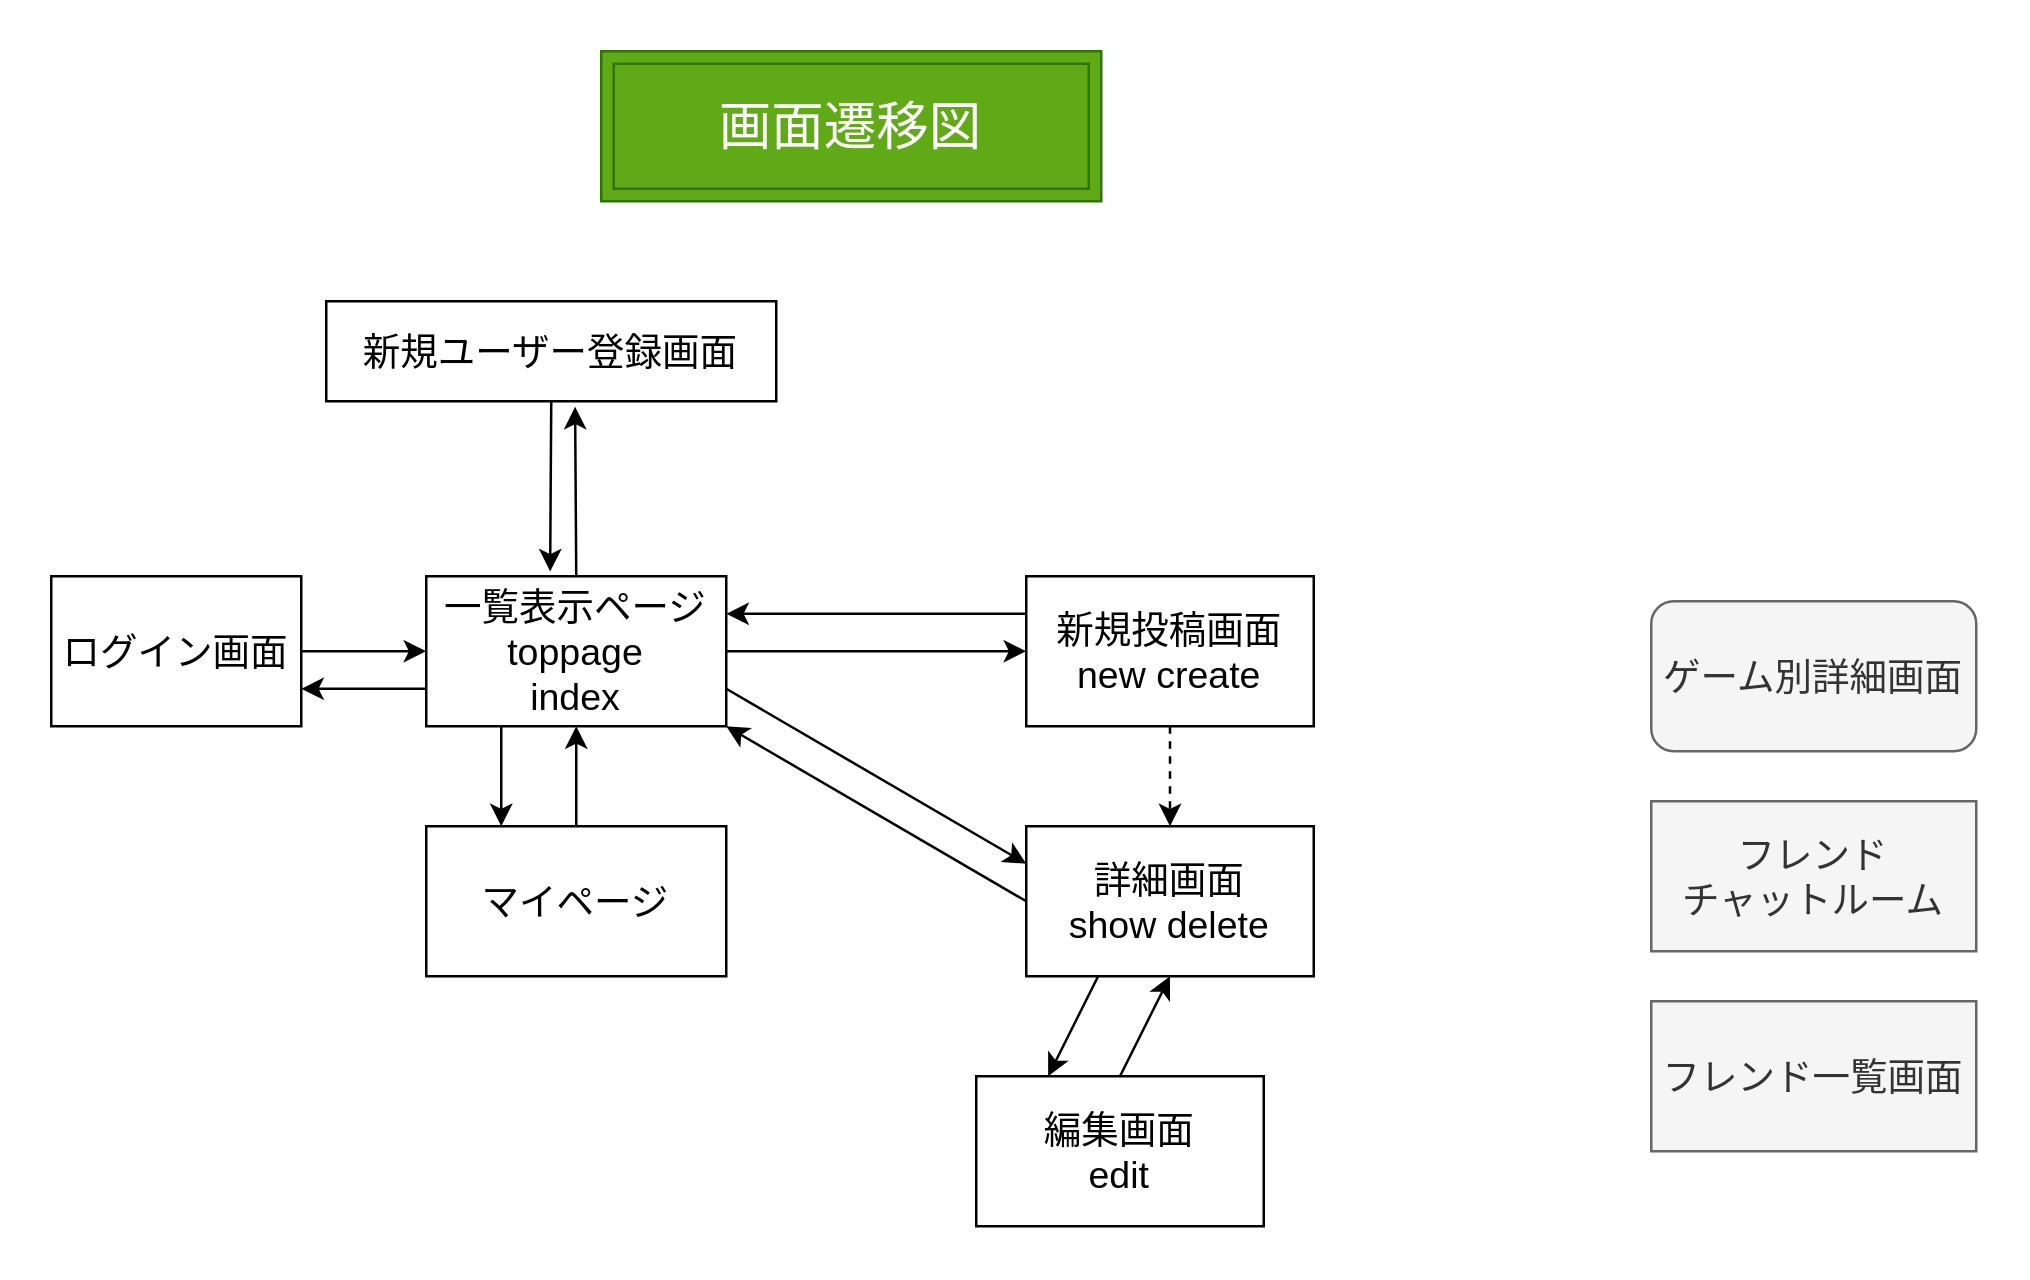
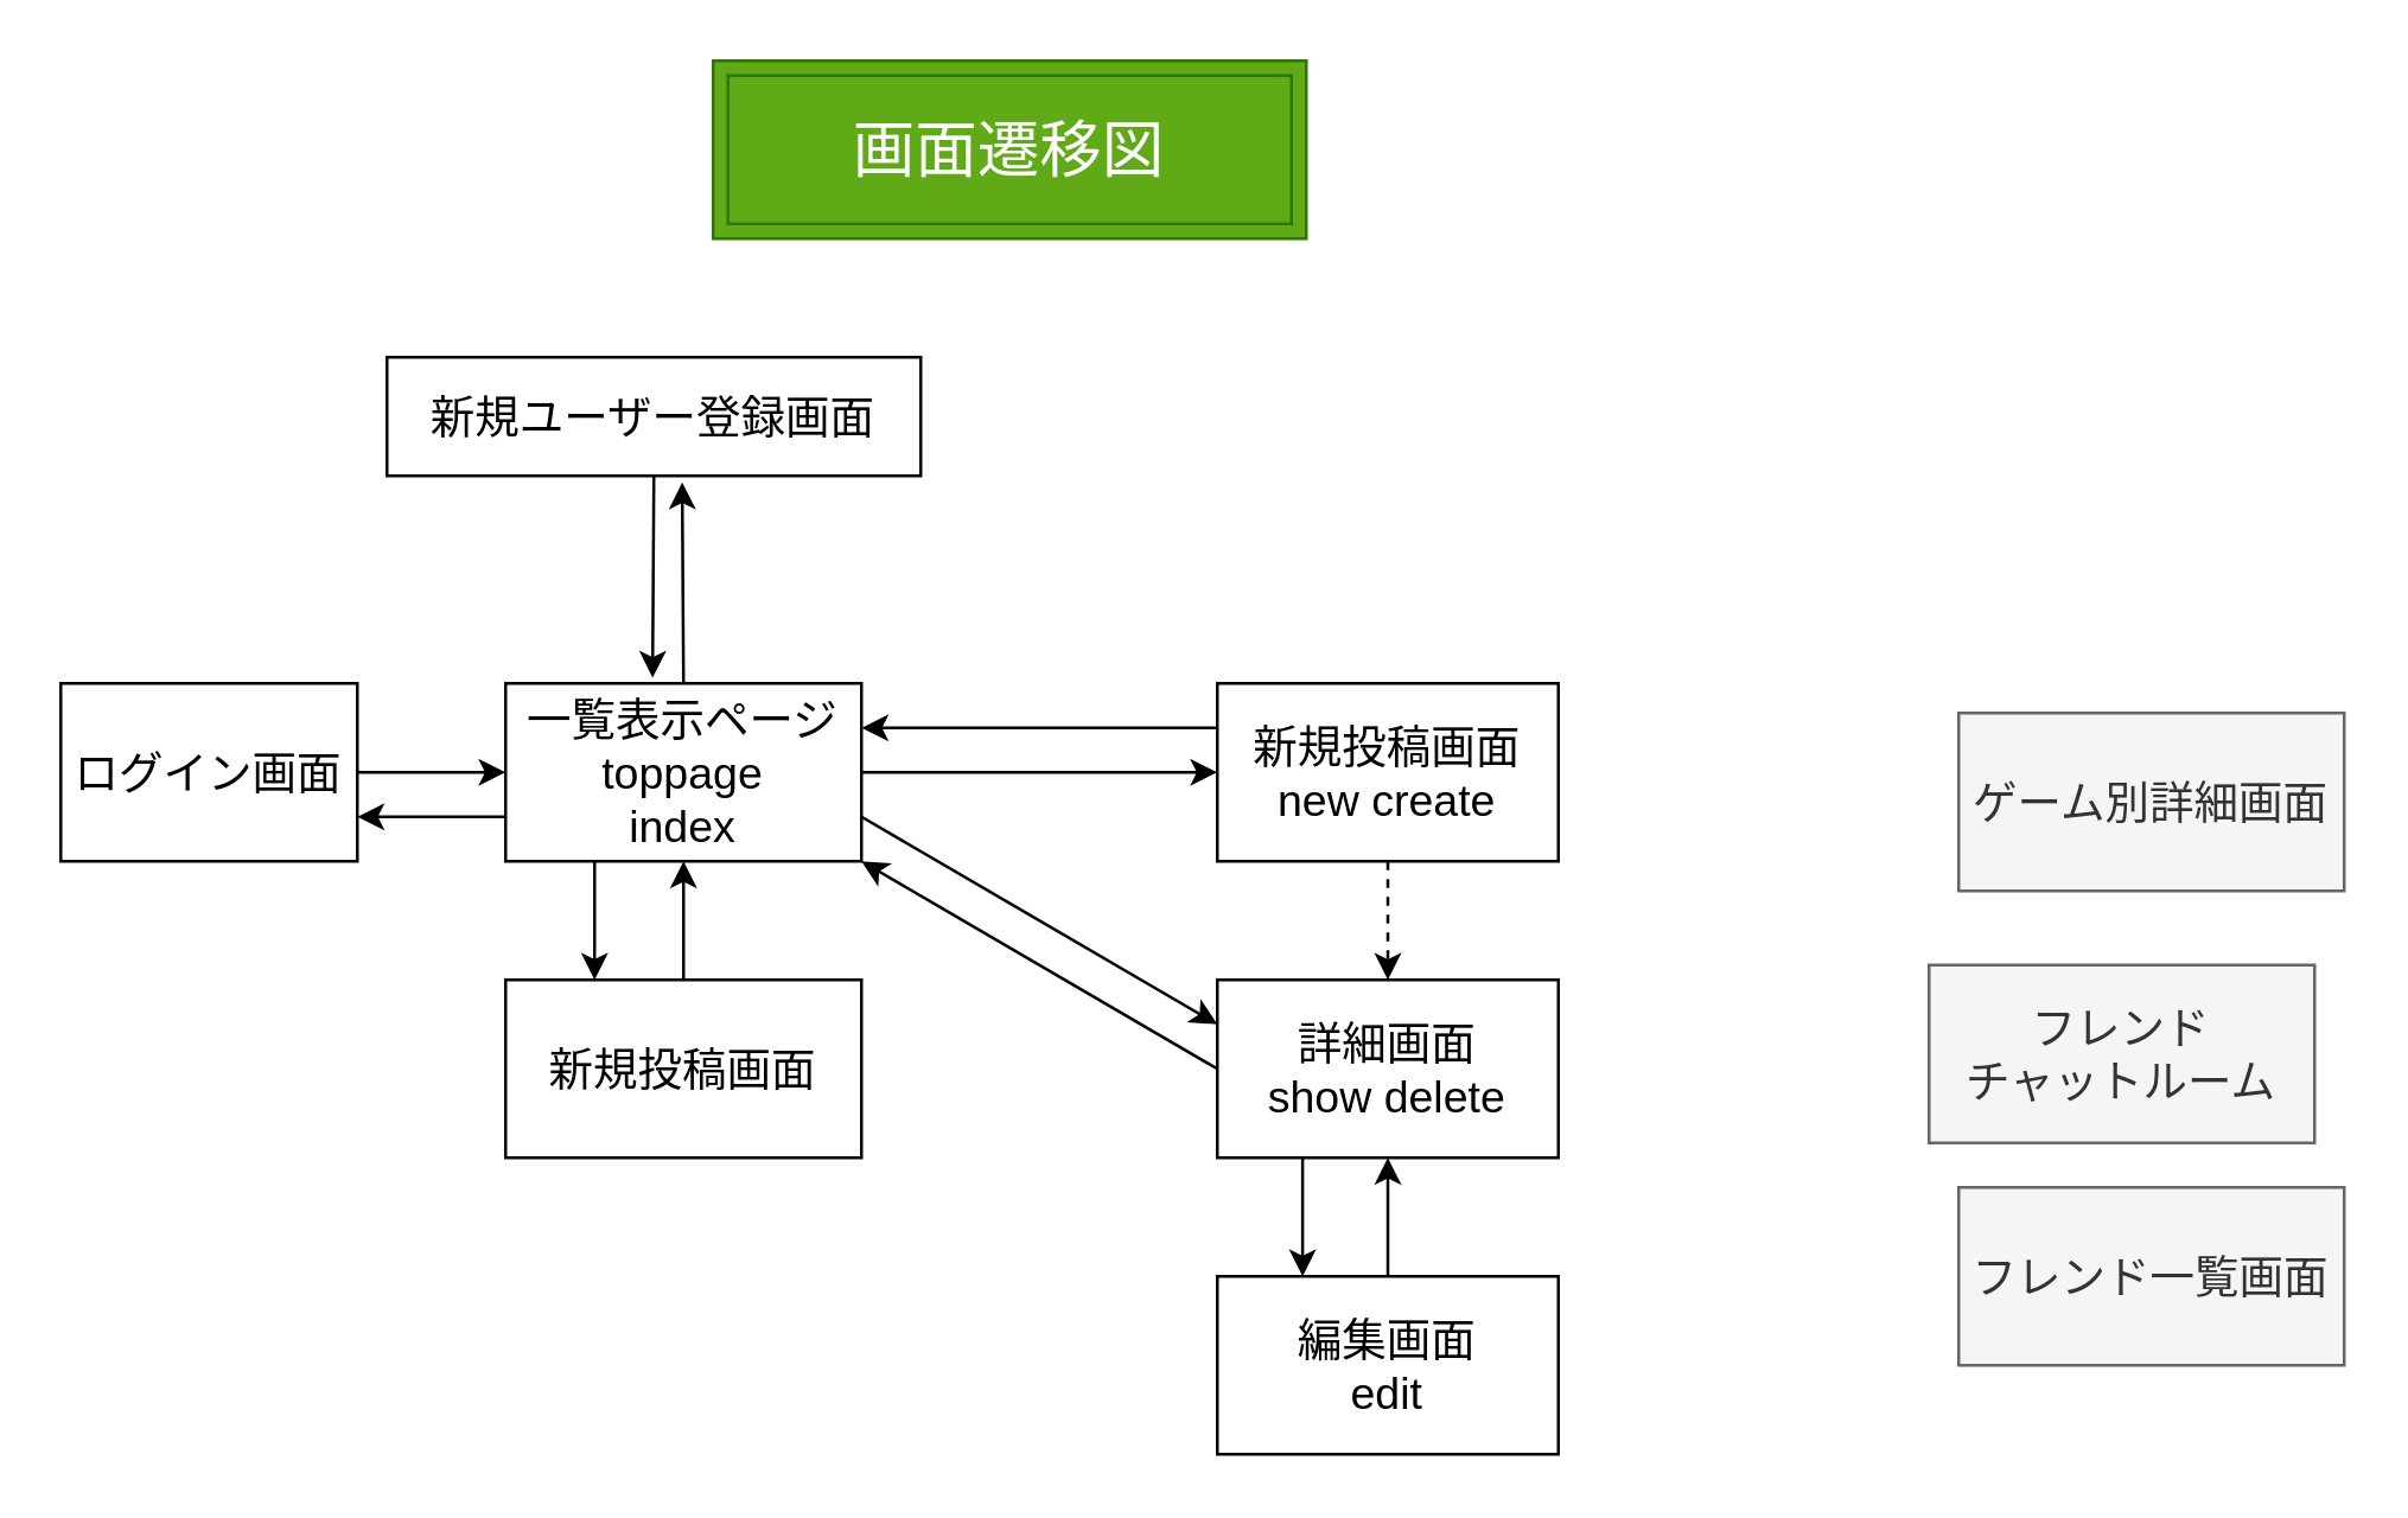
  <mxCell id="0" />
  <mxCell id="1" parent="0" />
  <mxCell id="2" style="edgeStyle=none;html=1;exitX=0.5;exitY=0;exitDx=0;exitDy=0;entryX=0.553;entryY=1.054;entryDx=0;entryDy=0;entryPerimeter=0;" edge="1" parent="1" source="7" target="9"><mxGeometry relative="1" as="geometry" /></mxCell>
  <mxCell id="3" style="edgeStyle=none;html=1;exitX=0;exitY=0.75;exitDx=0;exitDy=0;entryX=1;entryY=0.75;entryDx=0;entryDy=0;" edge="1" parent="1" source="7" target="11"><mxGeometry relative="1" as="geometry" /></mxCell>
  <mxCell id="4" style="edgeStyle=none;html=1;exitX=1;exitY=0.5;exitDx=0;exitDy=0;entryX=0;entryY=0.5;entryDx=0;entryDy=0;fontSize=15;" edge="1" parent="1" source="7" target="15"><mxGeometry relative="1" as="geometry" /></mxCell>
  <mxCell id="5" style="edgeStyle=none;html=1;exitX=1;exitY=0.75;exitDx=0;exitDy=0;entryX=0;entryY=0.25;entryDx=0;entryDy=0;fontSize=15;" edge="1" parent="1" source="7" target="20"><mxGeometry relative="1" as="geometry" /></mxCell>
  <mxCell id="6" style="edgeStyle=none;html=1;exitX=0.25;exitY=1;exitDx=0;exitDy=0;entryX=0.25;entryY=0;entryDx=0;entryDy=0;fontSize=15;" edge="1" parent="1" source="7" target="17"><mxGeometry relative="1" as="geometry" /></mxCell>
  <mxCell id="7" value="一覧表示ページ&lt;br style=&quot;font-size: 15px;&quot;&gt;toppage&lt;br style=&quot;font-size: 15px;&quot;&gt;index" style="whiteSpace=wrap;html=1;align=center;fontSize=15;" vertex="1" parent="1"><mxGeometry x="170" y="230" width="120" height="60" as="geometry" /></mxCell>
  <mxCell id="8" style="edgeStyle=none;html=1;exitX=0.5;exitY=1;exitDx=0;exitDy=0;entryX=0.413;entryY=-0.031;entryDx=0;entryDy=0;entryPerimeter=0;" edge="1" parent="1" source="9" target="7"><mxGeometry relative="1" as="geometry" /></mxCell>
  <mxCell id="9" value="新規ユーザー登録画面" style="whiteSpace=wrap;html=1;align=center;fontSize=15;" vertex="1" parent="1"><mxGeometry x="130" y="120" width="180" height="40" as="geometry" /></mxCell>
  <mxCell id="10" style="edgeStyle=none;html=1;exitX=1;exitY=0.5;exitDx=0;exitDy=0;entryX=0;entryY=0.5;entryDx=0;entryDy=0;" edge="1" parent="1" source="11" target="7"><mxGeometry relative="1" as="geometry" /></mxCell>
  <mxCell id="11" value="ログイン画面&lt;br style=&quot;font-size: 15px;&quot;&gt;" style="whiteSpace=wrap;html=1;align=center;fontSize=15;" vertex="1" parent="1"><mxGeometry x="20" y="230" width="100" height="60" as="geometry" /></mxCell>
  <mxCell id="12" value="&lt;font style=&quot;font-size: 21px;&quot;&gt;画面遷移図&lt;/font&gt;" style="shape=ext;margin=3;double=1;whiteSpace=wrap;html=1;align=center;fillColor=#60a917;fontColor=#ffffff;strokeColor=#2D7600;" vertex="1" parent="1"><mxGeometry x="240" y="20" width="200" height="60" as="geometry" /></mxCell>
  <mxCell id="13" style="edgeStyle=none;html=1;exitX=0;exitY=0.25;exitDx=0;exitDy=0;entryX=1;entryY=0.25;entryDx=0;entryDy=0;fontSize=15;" edge="1" parent="1" source="15" target="7"><mxGeometry relative="1" as="geometry" /></mxCell>
  <mxCell id="14" style="edgeStyle=none;html=1;exitX=0.5;exitY=1;exitDx=0;exitDy=0;entryX=0.5;entryY=0;entryDx=0;entryDy=0;fontSize=15;dashed=1;" edge="1" parent="1" source="15" target="20"><mxGeometry relative="1" as="geometry" /></mxCell>
  <mxCell id="15" value="新規投稿画面&lt;br&gt;new create" style="whiteSpace=wrap;html=1;align=center;fontSize=15;strokeWidth=1;" vertex="1" parent="1"><mxGeometry x="410" y="230" width="115" height="60" as="geometry" /></mxCell>
  <mxCell id="16" style="edgeStyle=none;html=1;exitX=0.5;exitY=0;exitDx=0;exitDy=0;entryX=0.5;entryY=1;entryDx=0;entryDy=0;fontSize=15;" edge="1" parent="1" source="17" target="7"><mxGeometry relative="1" as="geometry" /></mxCell>
- <mxCell id="17" value="マイページ" style="whiteSpace=wrap;html=1;align=center;fontSize=15;strokeWidth=1;" vertex="1" parent="1"><mxGeometry x="170" y="330" width="120" height="60" as="geometry" /></mxCell>
+ <mxCell id="17" value="新規投稿画面" style="whiteSpace=wrap;html=1;align=center;fontSize=15;strokeWidth=1;" vertex="1" parent="1"><mxGeometry x="170" y="330" width="120" height="60" as="geometry" /></mxCell>
  <mxCell id="18" style="edgeStyle=none;html=1;exitX=0;exitY=0.5;exitDx=0;exitDy=0;entryX=1;entryY=1;entryDx=0;entryDy=0;fontSize=15;" edge="1" parent="1" source="20" target="7"><mxGeometry relative="1" as="geometry" /></mxCell>
  <mxCell id="19" style="edgeStyle=none;html=1;exitX=0.25;exitY=1;exitDx=0;exitDy=0;entryX=0.25;entryY=0;entryDx=0;entryDy=0;fontSize=15;" edge="1" parent="1" source="20" target="22"><mxGeometry relative="1" as="geometry" /></mxCell>
  <mxCell id="20" value="詳細画面&lt;br&gt;show delete" style="whiteSpace=wrap;html=1;align=center;fontSize=15;strokeWidth=1;" vertex="1" parent="1"><mxGeometry x="410" y="330" width="115" height="60" as="geometry" /></mxCell>
  <mxCell id="21" style="edgeStyle=none;html=1;exitX=0.5;exitY=0;exitDx=0;exitDy=0;entryX=0.5;entryY=1;entryDx=0;entryDy=0;fontSize=15;" edge="1" parent="1" source="22" target="20"><mxGeometry relative="1" as="geometry" /></mxCell>
- <mxCell id="22" value="編集画面&lt;br&gt;edit" style="whiteSpace=wrap;html=1;align=center;fontSize=15;strokeWidth=1;" vertex="1" parent="1"><mxGeometry x="390" y="430" width="115" height="60" as="geometry" /></mxCell>
+ <mxCell id="22" value="編集画面&lt;br&gt;edit" style="whiteSpace=wrap;html=1;align=center;fontSize=15;strokeWidth=1;" vertex="1" parent="1"><mxGeometry x="410" y="430" width="115" height="60" as="geometry" /></mxCell>
  <mxCell id="23" value="フレンド一覧画面&lt;br&gt;" style="whiteSpace=wrap;html=1;align=center;fontSize=15;strokeWidth=1;fillColor=#f5f5f5;fontColor=#333333;strokeColor=#666666;" vertex="1" parent="1"><mxGeometry x="660" y="400" width="130" height="60" as="geometry" /></mxCell>
- <mxCell id="24" value="ゲーム別詳細画面" style="whiteSpace=wrap;html=1;align=center;fontSize=15;strokeWidth=1;fillColor=#f5f5f5;strokeColor=#666666;fontColor=#333333;rounded=1;" vertex="1" parent="1"><mxGeometry x="660" y="240" width="130" height="60" as="geometry" /></mxCell>
- <mxCell id="25" value="フレンド&lt;br&gt;チャットルーム" style="whiteSpace=wrap;html=1;align=center;fontSize=15;strokeWidth=1;fillColor=#f5f5f5;strokeColor=#666666;fontColor=#333333;" vertex="1" parent="1"><mxGeometry x="660" y="320" width="130" height="60" as="geometry" /></mxCell>
+ <mxCell id="24" value="ゲーム別詳細画面" style="whiteSpace=wrap;html=1;align=center;fontSize=15;strokeWidth=1;fillColor=#f5f5f5;strokeColor=#666666;fontColor=#333333;" vertex="1" parent="1"><mxGeometry x="660" y="240" width="130" height="60" as="geometry" /></mxCell>
+ <mxCell id="25" value="フレンド&lt;br&gt;チャットルーム" style="whiteSpace=wrap;html=1;align=center;fontSize=15;strokeWidth=1;fillColor=#f5f5f5;strokeColor=#666666;fontColor=#333333;" vertex="1" parent="1"><mxGeometry x="650" y="325" width="130" height="60" as="geometry" /></mxCell>
